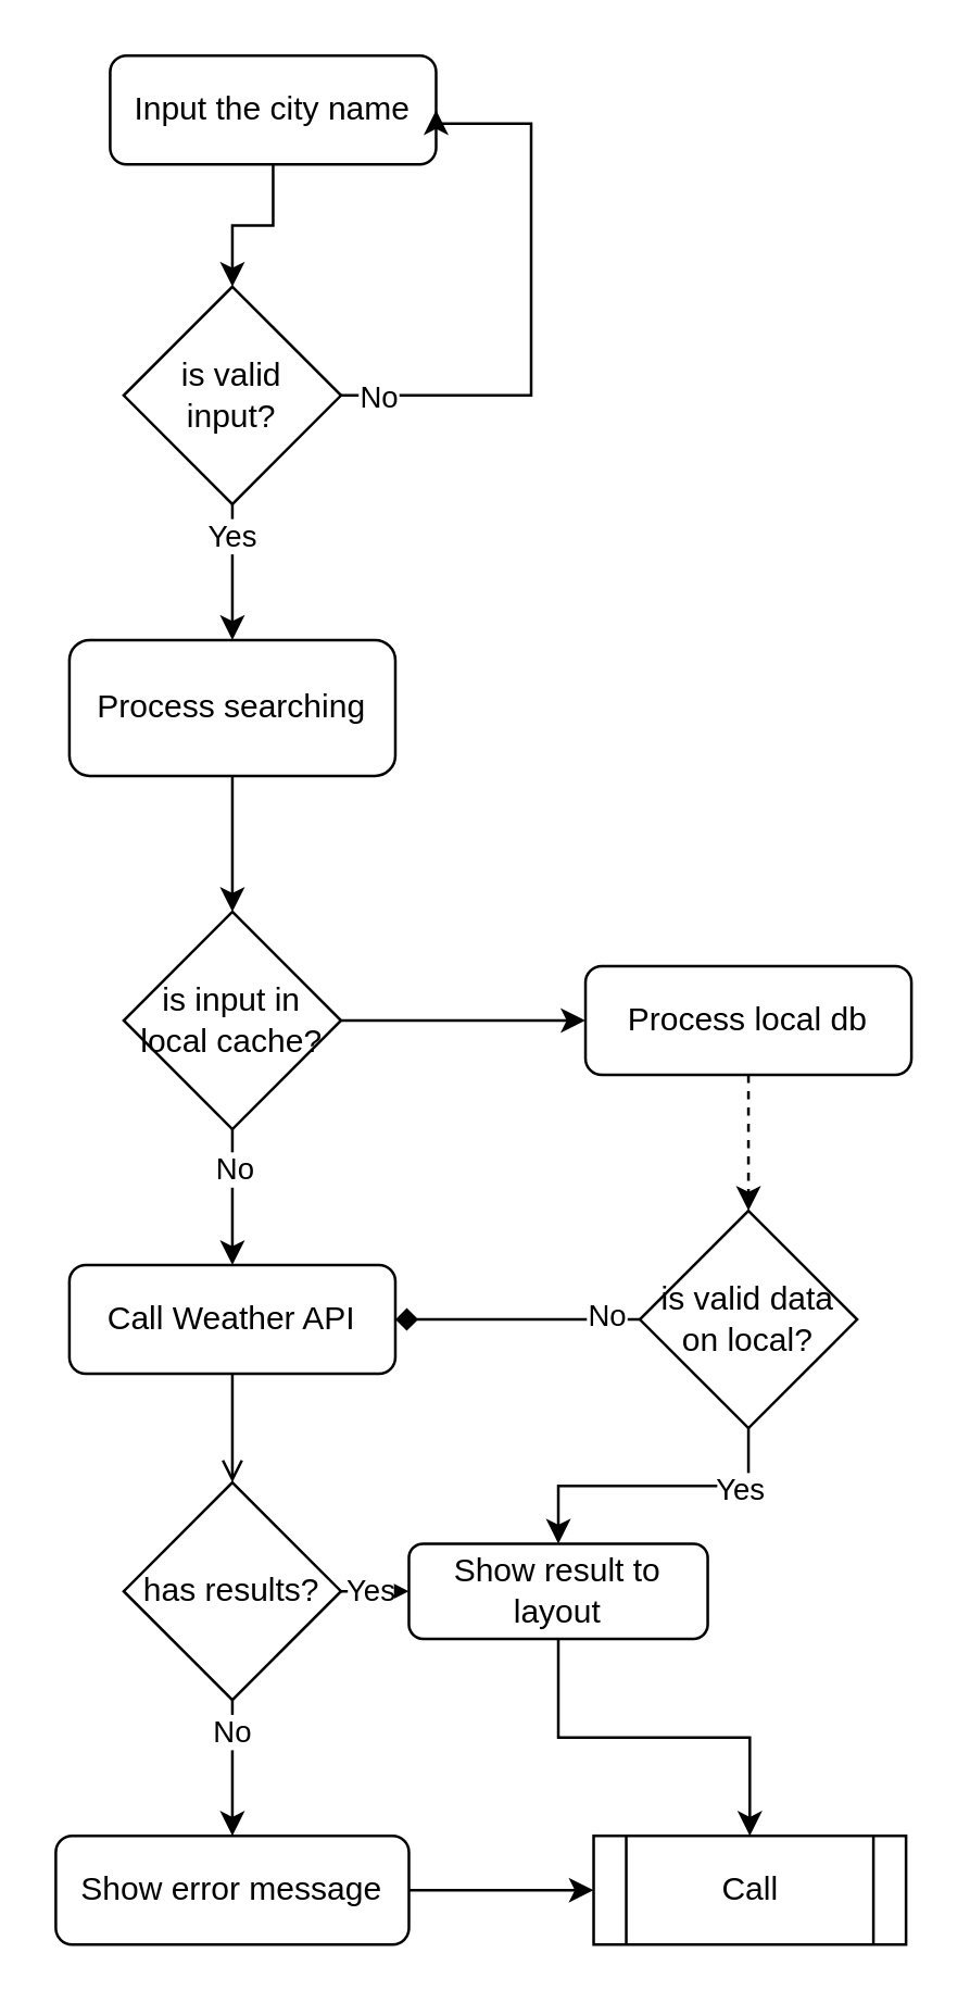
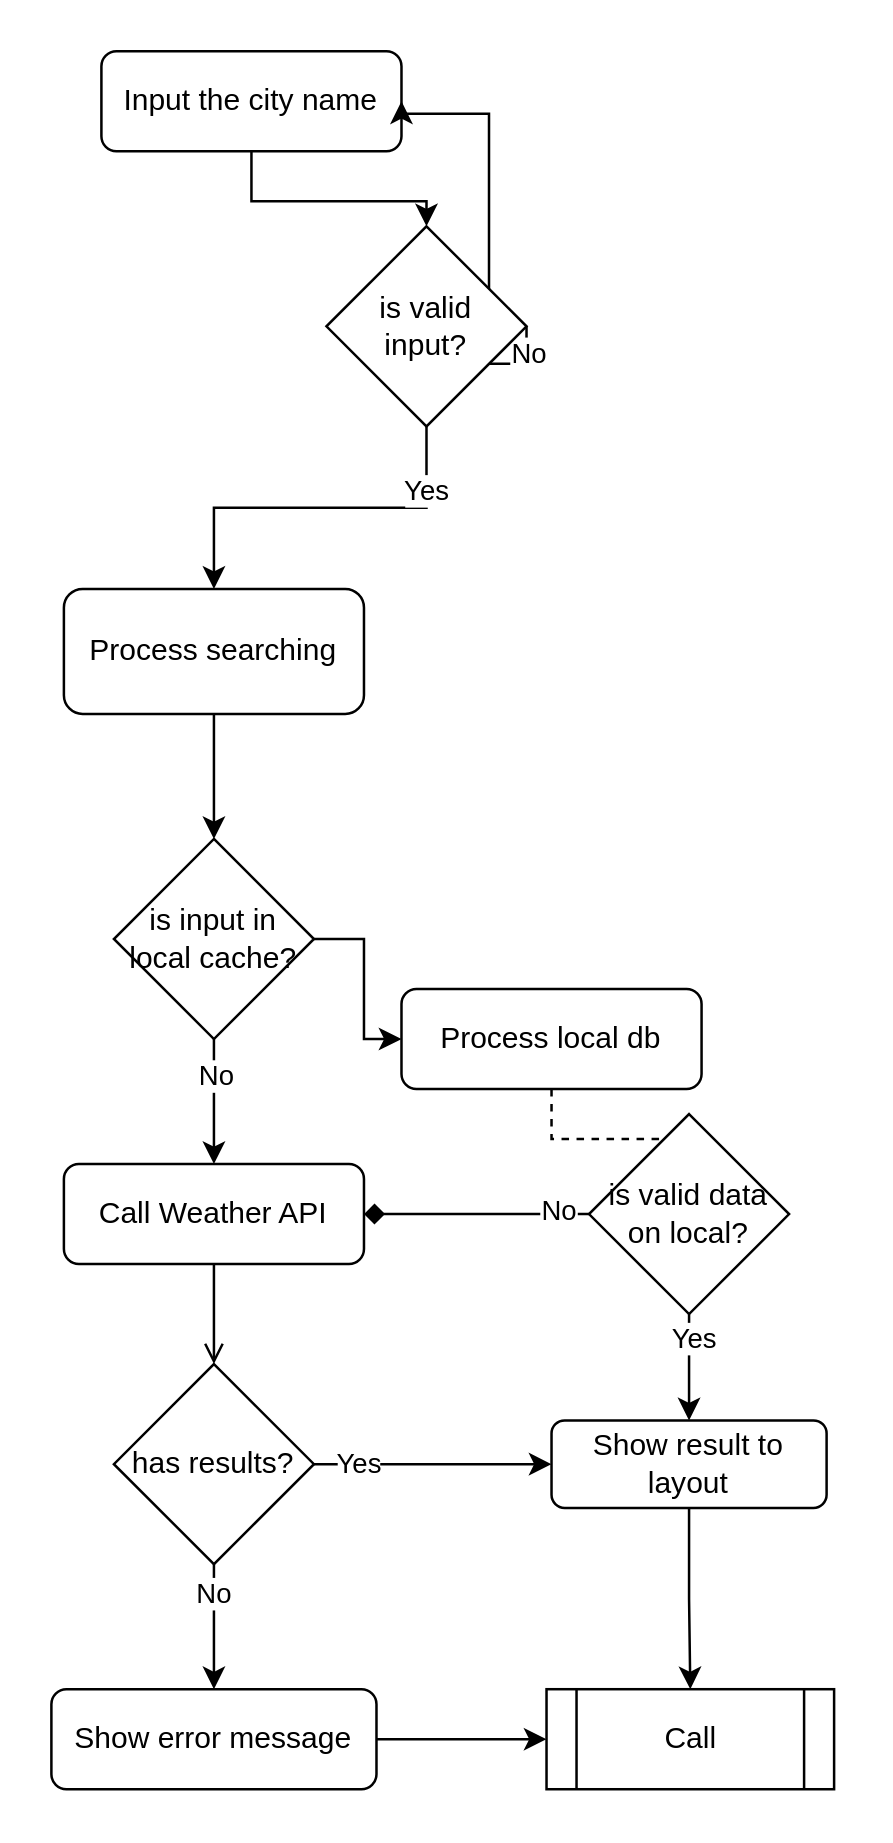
  <mxCell id="0" />
  <mxCell id="1" parent="0" />
  <mxCell id="2" style="edgeStyle=orthogonalEdgeStyle;rounded=0;orthogonalLoop=1;jettySize=auto;html=1;exitX=0.5;exitY=1;exitDx=0;exitDy=0;entryX=0.5;entryY=0;entryDx=0;entryDy=0;" edge="1" parent="1" source="3" target="8"><mxGeometry relative="1" as="geometry" /></mxCell>
  <mxCell id="3" value="Input the city name" style="rounded=1;whiteSpace=wrap;html=1;" vertex="1" parent="1"><mxGeometry x="40" y="20" width="120" height="40" as="geometry" /></mxCell>
  <mxCell id="4" style="edgeStyle=orthogonalEdgeStyle;rounded=0;orthogonalLoop=1;jettySize=auto;html=1;exitX=0.5;exitY=1;exitDx=0;exitDy=0;entryX=0.5;entryY=0;entryDx=0;entryDy=0;" edge="1" parent="1" source="8" target="10"><mxGeometry relative="1" as="geometry" /></mxCell>
  <mxCell id="5" value="Yes" style="edgeLabel;html=1;align=center;verticalAlign=middle;resizable=0;points=[];" vertex="1" connectable="0" parent="4"><mxGeometry x="-0.72" y="1" relative="1" as="geometry"><mxPoint x="-2" y="4" as="offset" /></mxGeometry></mxCell>
  <mxCell id="6" style="edgeStyle=orthogonalEdgeStyle;rounded=0;orthogonalLoop=1;jettySize=auto;html=1;exitX=1;exitY=0.5;exitDx=0;exitDy=0;entryX=1;entryY=0.5;entryDx=0;entryDy=0;" edge="1" parent="1" source="8" target="3"><mxGeometry relative="1" as="geometry"><Array as="points"><mxPoint x="195" y="145" /><mxPoint x="195" y="45" /></Array></mxGeometry></mxCell>
  <mxCell id="7" value="No" style="edgeLabel;html=1;align=center;verticalAlign=middle;resizable=0;points=[];" vertex="1" connectable="0" parent="6"><mxGeometry x="-0.88" relative="1" as="geometry"><mxPoint as="offset" /></mxGeometry></mxCell>
- <mxCell id="8" value="is valid &lt;br&gt;input?" style="rhombus;whiteSpace=wrap;html=1;" vertex="1" parent="1"><mxGeometry x="45" y="105" width="80" height="80" as="geometry" /></mxCell>
+ <mxCell id="8" value="is valid &lt;br&gt;input?" style="rhombus;whiteSpace=wrap;html=1;" vertex="1" parent="1"><mxGeometry x="130" y="90" width="80" height="80" as="geometry" /></mxCell>
  <mxCell id="9" style="edgeStyle=orthogonalEdgeStyle;rounded=0;orthogonalLoop=1;jettySize=auto;html=1;exitX=0.5;exitY=1;exitDx=0;exitDy=0;entryX=0.5;entryY=0;entryDx=0;entryDy=0;" edge="1" parent="1" source="10" target="14"><mxGeometry relative="1" as="geometry" /></mxCell>
  <mxCell id="10" value="Process searching" style="rounded=1;whiteSpace=wrap;html=1;" vertex="1" parent="1"><mxGeometry x="25" y="235" width="120" height="50" as="geometry" /></mxCell>
  <mxCell id="11" style="edgeStyle=orthogonalEdgeStyle;rounded=0;orthogonalLoop=1;jettySize=auto;html=1;exitX=0.5;exitY=1;exitDx=0;exitDy=0;entryX=0.5;entryY=0;entryDx=0;entryDy=0;" edge="1" parent="1" source="14" target="16"><mxGeometry relative="1" as="geometry" /></mxCell>
  <mxCell id="12" value="No" style="edgeLabel;html=1;align=center;verticalAlign=middle;resizable=0;points=[];" vertex="1" connectable="0" parent="11"><mxGeometry x="-0.46" relative="1" as="geometry"><mxPoint as="offset" /></mxGeometry></mxCell>
  <mxCell id="13" style="edgeStyle=orthogonalEdgeStyle;rounded=0;orthogonalLoop=1;jettySize=auto;html=1;exitX=1;exitY=0.5;exitDx=0;exitDy=0;entryX=0;entryY=0.5;entryDx=0;entryDy=0;" edge="1" parent="1" source="14" target="28"><mxGeometry relative="1" as="geometry" /></mxCell>
  <mxCell id="14" value="is input in &lt;br&gt;local cache?" style="rhombus;whiteSpace=wrap;html=1;" vertex="1" parent="1"><mxGeometry x="45" y="335" width="80" height="80" as="geometry" /></mxCell>
  <mxCell id="15" style="edgeStyle=orthogonalEdgeStyle;rounded=0;orthogonalLoop=1;jettySize=auto;html=1;exitX=0.5;exitY=1;exitDx=0;exitDy=0;entryX=0.5;entryY=0;entryDx=0;entryDy=0;endArrow=open;" edge="1" parent="1" source="16" target="23"><mxGeometry relative="1" as="geometry" /></mxCell>
  <mxCell id="16" value="Call Weather API" style="rounded=1;whiteSpace=wrap;html=1;" vertex="1" parent="1"><mxGeometry x="25" y="465" width="120" height="40" as="geometry" /></mxCell>
  <mxCell id="17" style="edgeStyle=orthogonalEdgeStyle;rounded=0;orthogonalLoop=1;jettySize=auto;html=1;exitX=0.5;exitY=1;exitDx=0;exitDy=0;entryX=0.5;entryY=0;entryDx=0;entryDy=0;" edge="1" parent="1" source="18" target="26"><mxGeometry relative="1" as="geometry" /></mxCell>
- <mxCell id="18" value="Show result to layout" style="rounded=1;whiteSpace=wrap;html=1;" vertex="1" parent="1"><mxGeometry x="150" y="567.5" width="110" height="35" as="geometry" /></mxCell>
+ <mxCell id="18" value="Show result to layout" style="rounded=1;whiteSpace=wrap;html=1;" vertex="1" parent="1"><mxGeometry x="220" y="567.5" width="110" height="35" as="geometry" /></mxCell>
  <mxCell id="19" style="edgeStyle=orthogonalEdgeStyle;rounded=0;orthogonalLoop=1;jettySize=auto;html=1;exitX=1;exitY=0.5;exitDx=0;exitDy=0;" edge="1" parent="1" source="23" target="18"><mxGeometry relative="1" as="geometry" /></mxCell>
  <mxCell id="20" value="Yes" style="edgeLabel;html=1;align=center;verticalAlign=middle;resizable=0;points=[];" vertex="1" connectable="0" parent="19"><mxGeometry x="-0.65" y="2" relative="1" as="geometry"><mxPoint y="1" as="offset" /></mxGeometry></mxCell>
  <mxCell id="21" style="edgeStyle=orthogonalEdgeStyle;rounded=0;orthogonalLoop=1;jettySize=auto;html=1;exitX=0.5;exitY=1;exitDx=0;exitDy=0;" edge="1" parent="1" source="23" target="25"><mxGeometry relative="1" as="geometry" /></mxCell>
  <mxCell id="22" value="No" style="edgeLabel;html=1;align=center;verticalAlign=middle;resizable=0;points=[];" vertex="1" connectable="0" parent="21"><mxGeometry x="-0.78" y="2" relative="1" as="geometry"><mxPoint x="-3" y="6" as="offset" /></mxGeometry></mxCell>
  <mxCell id="23" value="has results?" style="rhombus;whiteSpace=wrap;html=1;" vertex="1" parent="1"><mxGeometry x="45" y="545" width="80" height="80" as="geometry" /></mxCell>
  <mxCell id="24" style="edgeStyle=orthogonalEdgeStyle;rounded=0;orthogonalLoop=1;jettySize=auto;html=1;exitX=1;exitY=0.5;exitDx=0;exitDy=0;entryX=0;entryY=0.5;entryDx=0;entryDy=0;" edge="1" parent="1" source="25" target="26"><mxGeometry relative="1" as="geometry" /></mxCell>
  <mxCell id="25" value="Show error message" style="rounded=1;whiteSpace=wrap;html=1;" vertex="1" parent="1"><mxGeometry x="20" y="675" width="130" height="40" as="geometry" /></mxCell>
  <mxCell id="26" value="Call" style="shape=process;whiteSpace=wrap;html=1;backgroundOutline=1;" vertex="1" parent="1"><mxGeometry x="218" y="675" width="115" height="40" as="geometry" /></mxCell>
  <mxCell id="27" style="edgeStyle=orthogonalEdgeStyle;rounded=0;orthogonalLoop=1;jettySize=auto;html=1;exitX=0.5;exitY=1;exitDx=0;exitDy=0;entryX=0.5;entryY=0;entryDx=0;entryDy=0;dashed=1;" edge="1" parent="1" source="28" target="33"><mxGeometry relative="1" as="geometry" /></mxCell>
- <mxCell id="28" value="Process local db" style="rounded=1;whiteSpace=wrap;html=1;" vertex="1" parent="1"><mxGeometry x="215" y="355" width="120" height="40" as="geometry" /></mxCell>
+ <mxCell id="28" value="Process local db" style="rounded=1;whiteSpace=wrap;html=1;" vertex="1" parent="1"><mxGeometry x="160" y="395" width="120" height="40" as="geometry" /></mxCell>
  <mxCell id="29" style="edgeStyle=orthogonalEdgeStyle;rounded=0;orthogonalLoop=1;jettySize=auto;html=1;exitX=0;exitY=0.5;exitDx=0;exitDy=0;endArrow=diamond;" edge="1" parent="1" source="33" target="16"><mxGeometry relative="1" as="geometry" /></mxCell>
  <mxCell id="30" value="No" style="edgeLabel;html=1;align=center;verticalAlign=middle;resizable=0;points=[];" vertex="1" connectable="0" parent="29"><mxGeometry x="-0.711" y="-2" relative="1" as="geometry"><mxPoint as="offset" /></mxGeometry></mxCell>
  <mxCell id="31" style="edgeStyle=orthogonalEdgeStyle;rounded=0;orthogonalLoop=1;jettySize=auto;html=1;exitX=0.5;exitY=1;exitDx=0;exitDy=0;entryX=0.5;entryY=0;entryDx=0;entryDy=0;" edge="1" parent="1" source="33" target="18"><mxGeometry relative="1" as="geometry" /></mxCell>
  <mxCell id="32" value="Yes" style="edgeLabel;html=1;align=center;verticalAlign=middle;resizable=0;points=[];" vertex="1" connectable="0" parent="31"><mxGeometry x="-0.553" y="1" relative="1" as="geometry"><mxPoint as="offset" /></mxGeometry></mxCell>
  <mxCell id="33" value="is valid data on local?" style="rhombus;whiteSpace=wrap;html=1;" vertex="1" parent="1"><mxGeometry x="235" y="445" width="80" height="80" as="geometry" /></mxCell>
